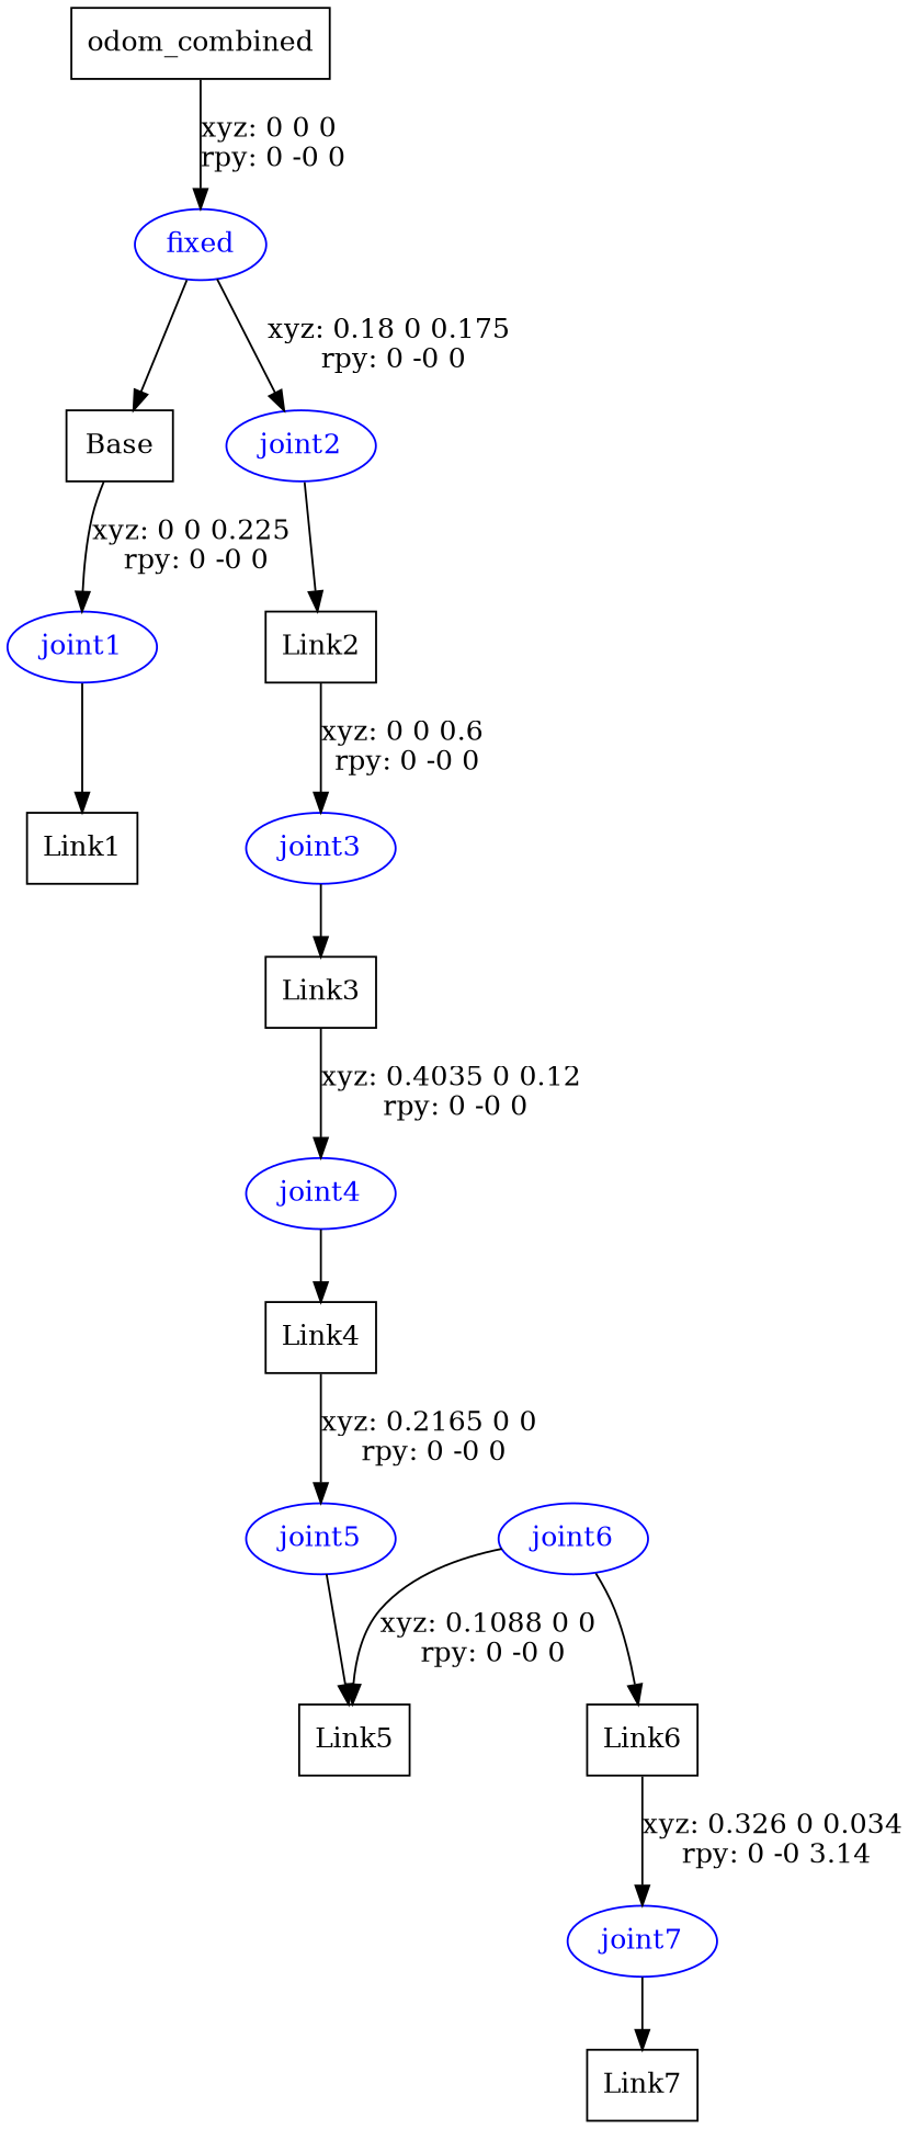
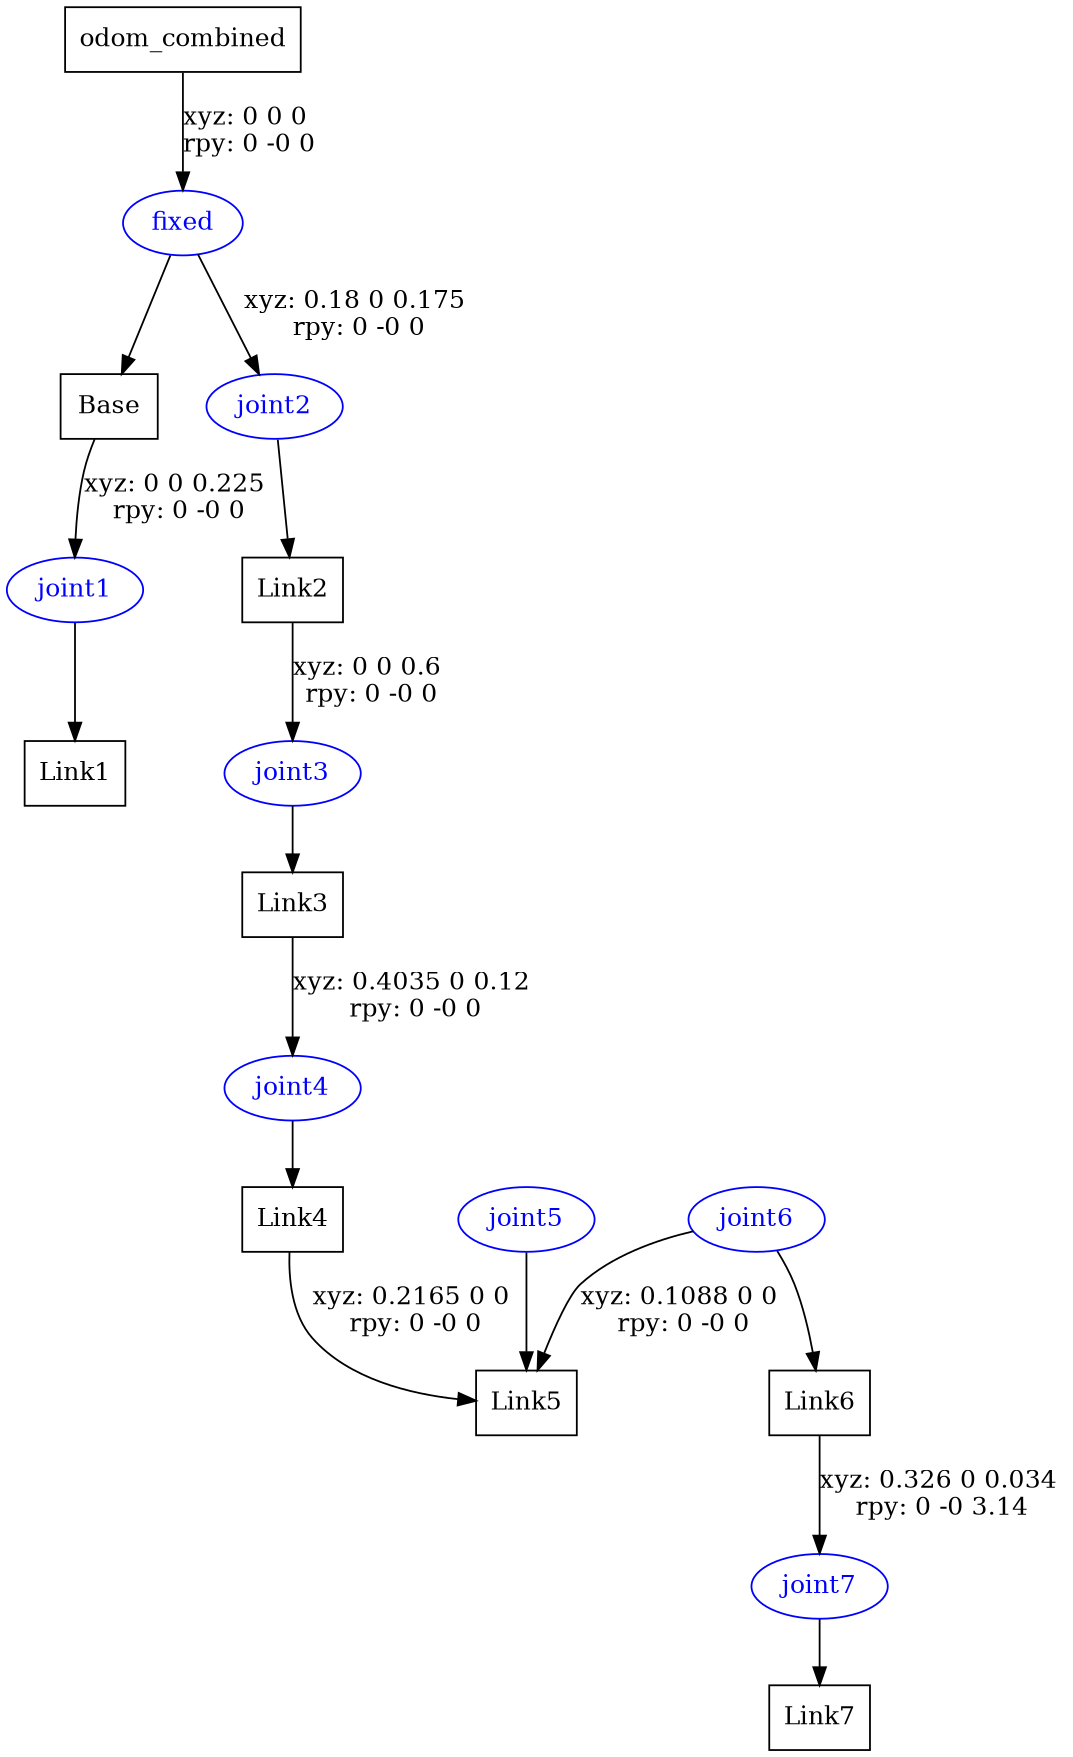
  digraph {
    node [shape=box]
    n1 [label=odom_combined]
    fixed [color=blue fontcolor=blue shape=ellipse]
    n3 [label=Base]
    joint2 [color=blue fontcolor=blue shape=ellipse]
    joint1 [color=blue fontcolor=blue shape=ellipse]
    n6 [label=Link1]
    n7 [label=Link2]
    joint3 [color=blue fontcolor=blue shape=ellipse]
    n9 [label=Link3]
    joint4 [color=blue fontcolor=blue shape=ellipse]
    n11 [label=Link4]
    joint5 [color=blue fontcolor=blue shape=ellipse]
    n13 [label=Link5]
    joint6 [color=blue fontcolor=blue shape=ellipse]
    n15 [label=Link6]
    joint7 [color=blue fontcolor=blue shape=ellipse]
    n17 [label=Link7]
    n1 -> fixed [label="xyz: 0 0 0 \nrpy: 0 -0 0"]
    fixed -> n3
    fixed -> joint2 [label="xyz: 0.18 0 0.175 \nrpy: 0 -0 0"]
    n3 -> joint1 [label="xyz: 0 0 0.225 \nrpy: 0 -0 0"]
    joint2 -> n7
    joint1 -> n6
    n7 -> joint3 [label="xyz: 0 0 0.6 \nrpy: 0 -0 0"]
    joint3 -> n9
    n9 -> joint4 [label="xyz: 0.4035 0 0.12 \nrpy: 0 -0 0"]
    joint4 -> n11
-   n11 -> joint5 [label="xyz: 0.2165 0 0 \nrpy: 0 -0 0"]
+   n11 -> n13 [label="xyz: 0.2165 0 0 \nrpy: 0 -0 0"]
    joint5 -> n13
    joint6 -> n13 [label="xyz: 0.1088 0 0 \nrpy: 0 -0 0"]
    joint6 -> n15
    n15 -> joint7 [label="xyz: 0.326 0 0.034 \nrpy: 0 -0 3.14"]
    joint7 -> n17
  }
